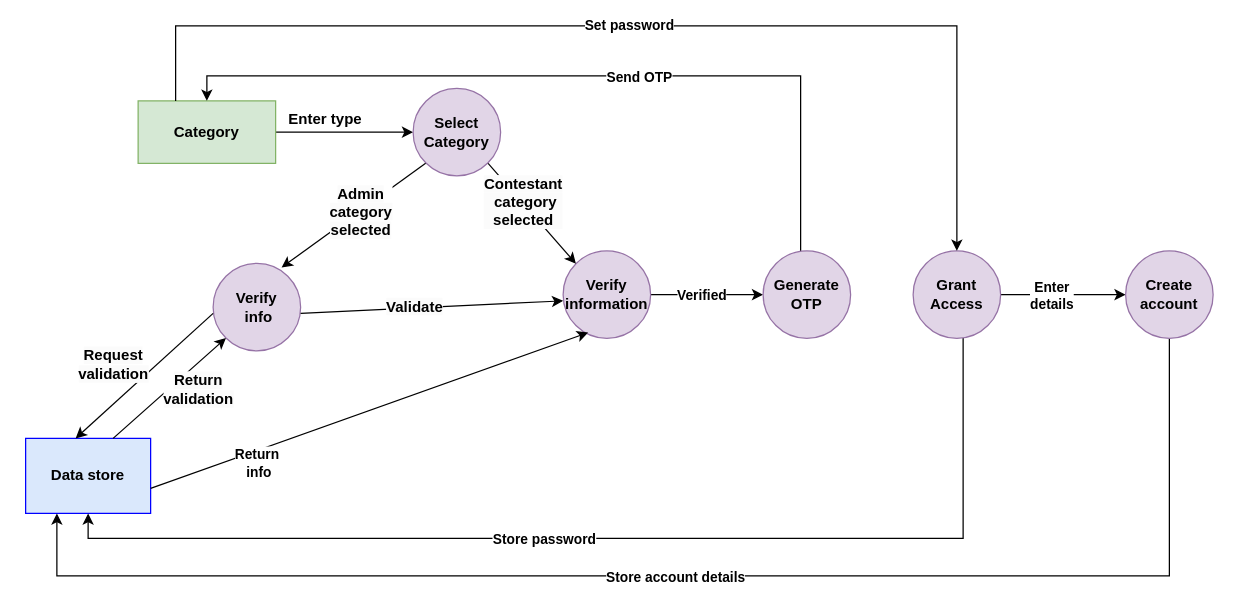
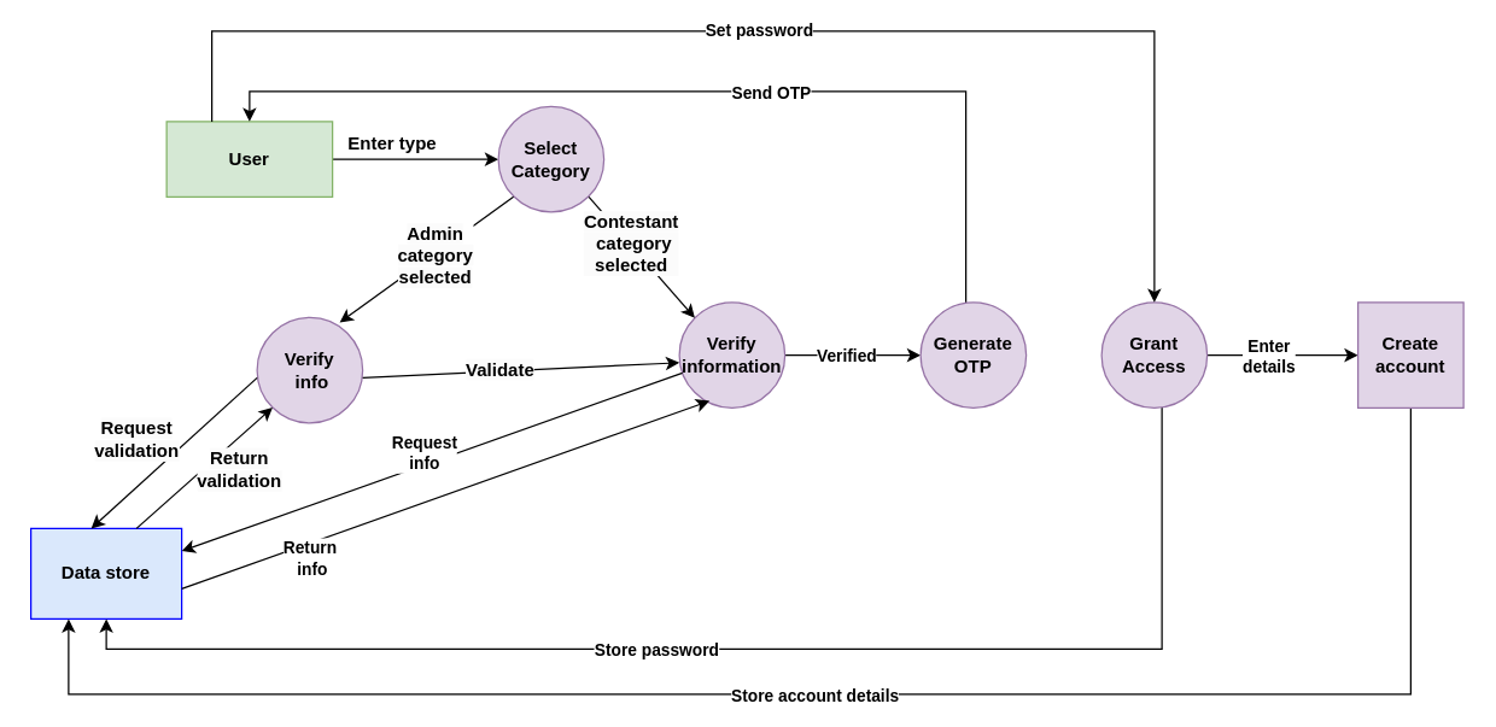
  <mxCell id="0" />
  <mxCell id="1" parent="0" />
  <mxCell id="2" value="&lt;b&gt;Verify&lt;/b&gt;&lt;br&gt;&lt;div&gt;&lt;font style=&quot;font-size: 12px;&quot;&gt;&lt;b style=&quot;&quot;&gt;&amp;nbsp;info&lt;/b&gt;&lt;/font&gt;&lt;/div&gt;" style="ellipse;whiteSpace=wrap;html=1;aspect=fixed;fillColor=#e1d5e7;strokeColor=#9673a6;" parent="1" vertex="1"><mxGeometry x="170" y="210" width="70" height="70" as="geometry" /></mxCell>
  <mxCell id="3" style="edgeStyle=orthogonalEdgeStyle;rounded=0;orthogonalLoop=1;jettySize=auto;html=1;exitX=1;exitY=0.5;exitDx=0;exitDy=0;entryX=0;entryY=0.5;entryDx=0;entryDy=0;" parent="1" source="4" target="5" edge="1"><mxGeometry relative="1" as="geometry" /></mxCell>
- <mxCell id="4" value="&lt;b&gt;&lt;font style=&quot;font-size: 12px;&quot;&gt;Category&lt;/font&gt;&lt;/b&gt;" style="rounded=0;whiteSpace=wrap;html=1;fillColor=#d5e8d4;strokeColor=#82b366;" parent="1" vertex="1"><mxGeometry x="110" y="80" width="110" height="50" as="geometry" /></mxCell>
+ <mxCell id="4" value="&lt;b&gt;&lt;font style=&quot;font-size: 12px;&quot;&gt;User&lt;/font&gt;&lt;/b&gt;" style="rounded=0;whiteSpace=wrap;html=1;fillColor=#d5e8d4;strokeColor=#82b366;" parent="1" vertex="1"><mxGeometry x="110" y="80" width="110" height="50" as="geometry" /></mxCell>
  <mxCell id="5" value="&lt;font style=&quot;font-size: 12px;&quot;&gt;&lt;b style=&quot;&quot;&gt;Select Category&lt;/b&gt;&lt;/font&gt;" style="ellipse;whiteSpace=wrap;html=1;aspect=fixed;fillColor=#e1d5e7;strokeColor=#9673a6;" parent="1" vertex="1"><mxGeometry x="330" y="70" width="70" height="70" as="geometry" /></mxCell>
  <mxCell id="6" value="&lt;b&gt;Enter type&lt;/b&gt;" style="text;html=1;align=center;verticalAlign=middle;whiteSpace=wrap;rounded=0;" parent="1" vertex="1"><mxGeometry x="220" y="80" width="80" height="30" as="geometry" /></mxCell>
  <mxCell id="7" value="" style="endArrow=classic;html=1;rounded=0;exitX=0.143;exitY=0.857;exitDx=0;exitDy=0;exitPerimeter=0;entryX=0.782;entryY=0.047;entryDx=0;entryDy=0;entryPerimeter=0;" parent="1" source="5" target="2" edge="1"><mxGeometry width="50" height="50" relative="1" as="geometry"><mxPoint x="339.98" y="140" as="sourcePoint" /><mxPoint x="250" y="216" as="targetPoint" /></mxGeometry></mxCell>
  <mxCell id="8" value="&lt;b style=&quot;font-size: 12px; text-wrap: wrap; background-color: rgb(251, 251, 251);&quot;&gt;Admin category selected&lt;/b&gt;" style="edgeLabel;html=1;align=center;verticalAlign=middle;resizable=0;points=[];" parent="7" vertex="1" connectable="0"><mxGeometry x="-0.087" y="1" relative="1" as="geometry"><mxPoint as="offset" /></mxGeometry></mxCell>
  <mxCell id="9" style="edgeStyle=orthogonalEdgeStyle;rounded=0;orthogonalLoop=1;jettySize=auto;html=1;entryX=0;entryY=0.5;entryDx=0;entryDy=0;" parent="1" source="11" target="27" edge="1"><mxGeometry relative="1" as="geometry" /></mxCell>
  <mxCell id="10" value="&lt;b&gt;Verified&lt;/b&gt;" style="edgeLabel;html=1;align=center;verticalAlign=middle;resizable=0;points=[];" parent="9" vertex="1" connectable="0"><mxGeometry x="-0.316" relative="1" as="geometry"><mxPoint x="9" as="offset" /></mxGeometry></mxCell>
  <mxCell id="11" value="&lt;b&gt;Verify&lt;/b&gt;&lt;br&gt;&lt;div&gt;&lt;font style=&quot;font-size: 12px;&quot;&gt;&lt;b style=&quot;&quot;&gt;information&lt;/b&gt;&lt;/font&gt;&lt;/div&gt;" style="ellipse;whiteSpace=wrap;html=1;aspect=fixed;fillColor=#e1d5e7;strokeColor=#9673a6;" parent="1" vertex="1"><mxGeometry x="450" y="200" width="70" height="70" as="geometry" /></mxCell>
  <mxCell id="12" value="" style="endArrow=classic;html=1;rounded=0;entryX=0;entryY=0;entryDx=0;entryDy=0;" parent="1" target="11" edge="1"><mxGeometry width="50" height="50" relative="1" as="geometry"><mxPoint x="390" y="130" as="sourcePoint" /><mxPoint x="440" y="80" as="targetPoint" /></mxGeometry></mxCell>
  <mxCell id="13" value="&lt;b style=&quot;font-size: 12px; text-wrap: wrap; background-color: rgb(251, 251, 251);&quot;&gt;Contestant&lt;/b&gt;&lt;div style=&quot;font-size: 12px; text-wrap: wrap; background-color: rgb(251, 251, 251);&quot;&gt;&lt;b&gt;&amp;nbsp;category selected&lt;/b&gt;&lt;/div&gt;" style="edgeLabel;html=1;align=center;verticalAlign=middle;resizable=0;points=[];" parent="12" vertex="1" connectable="0"><mxGeometry x="-0.225" y="1" relative="1" as="geometry"><mxPoint as="offset" /></mxGeometry></mxCell>
  <mxCell id="14" value="&lt;b&gt;Data store&lt;/b&gt;" style="rounded=0;whiteSpace=wrap;html=1;fillColor=#dae8fc;strokeColor=#0000FF;" parent="1" vertex="1"><mxGeometry x="20" y="350" width="100" height="60" as="geometry" /></mxCell>
  <mxCell id="15" value="" style="endArrow=classic;html=1;rounded=0;entryX=0.4;entryY=0;entryDx=0;entryDy=0;entryPerimeter=0;" parent="1" target="14" edge="1"><mxGeometry width="50" height="50" relative="1" as="geometry"><mxPoint x="170" y="250" as="sourcePoint" /><mxPoint x="70" y="340" as="targetPoint" /></mxGeometry></mxCell>
  <mxCell id="16" value="&lt;b style=&quot;font-size: 12px; text-wrap: wrap; background-color: rgb(251, 251, 251);&quot;&gt;Request validation&lt;/b&gt;" style="edgeLabel;html=1;align=center;verticalAlign=middle;resizable=0;points=[];" parent="15" vertex="1" connectable="0"><mxGeometry x="0.065" y="-1" relative="1" as="geometry"><mxPoint x="-21" y="-12" as="offset" /></mxGeometry></mxCell>
  <mxCell id="17" value="" style="endArrow=classic;html=1;rounded=0;" parent="1" edge="1"><mxGeometry width="50" height="50" relative="1" as="geometry"><mxPoint x="240" y="250" as="sourcePoint" /><mxPoint x="450" y="240" as="targetPoint" /></mxGeometry></mxCell>
  <mxCell id="18" value="&lt;b style=&quot;font-size: 12px; text-wrap: wrap; background-color: rgb(251, 251, 251);&quot;&gt;Validate&lt;/b&gt;" style="edgeLabel;html=1;align=center;verticalAlign=middle;resizable=0;points=[];" parent="17" vertex="1" connectable="0"><mxGeometry x="-0.135" y="1" relative="1" as="geometry"><mxPoint as="offset" /></mxGeometry></mxCell>
  <mxCell id="19" value="" style="endArrow=classic;html=1;rounded=0;entryX=0;entryY=1;entryDx=0;entryDy=0;exitX=0.7;exitY=0;exitDx=0;exitDy=0;exitPerimeter=0;" parent="1" source="14" target="2" edge="1"><mxGeometry width="50" height="50" relative="1" as="geometry"><mxPoint x="80" y="350" as="sourcePoint" /><mxPoint x="130" y="300" as="targetPoint" /></mxGeometry></mxCell>
  <mxCell id="20" value="&lt;b style=&quot;font-size: 12px; text-wrap: wrap; background-color: rgb(251, 251, 251);&quot;&gt;Return validation&lt;/b&gt;" style="edgeLabel;html=1;align=center;verticalAlign=middle;resizable=0;points=[];" parent="19" vertex="1" connectable="0"><mxGeometry x="0.006" y="-1" relative="1" as="geometry"><mxPoint x="21" as="offset" /></mxGeometry></mxCell>
+ <mxCell id="21" value="&lt;div&gt;&lt;br&gt;&lt;/div&gt;&lt;div&gt;&lt;br&gt;&lt;/div&gt;&lt;div&gt;&lt;br&gt;&lt;/div&gt;&lt;div&gt;&lt;br&gt;&lt;/div&gt;" style="endArrow=classic;html=1;rounded=0;entryX=1;entryY=0.25;entryDx=0;entryDy=0;" parent="1" source="11" target="14" edge="1"><mxGeometry width="50" height="50" relative="1" as="geometry"><mxPoint x="340" y="330" as="sourcePoint" /><mxPoint x="390" y="280" as="targetPoint" /></mxGeometry></mxCell>
+ <mxCell id="22" value="&lt;b&gt;Request&lt;/b&gt;&lt;div&gt;&lt;b&gt;info&lt;/b&gt;&lt;/div&gt;" style="edgeLabel;html=1;align=center;verticalAlign=middle;resizable=0;points=[];" parent="21" vertex="1" connectable="0"><mxGeometry x="0.001" y="3" relative="1" as="geometry"><mxPoint x="-7" y="-9" as="offset" /></mxGeometry></mxCell>
  <mxCell id="23" value="" style="endArrow=classic;html=1;rounded=0;entryX=0.286;entryY=0.934;entryDx=0;entryDy=0;entryPerimeter=0;" parent="1" target="11" edge="1"><mxGeometry width="50" height="50" relative="1" as="geometry"><mxPoint x="120" y="390" as="sourcePoint" /><mxPoint x="170" y="340" as="targetPoint" /></mxGeometry></mxCell>
  <mxCell id="24" value="&lt;b&gt;Return&lt;/b&gt;&lt;div&gt;&lt;b&gt;&amp;nbsp;info&lt;/b&gt;&lt;/div&gt;" style="edgeLabel;html=1;align=center;verticalAlign=middle;resizable=0;points=[];" parent="23" vertex="1" connectable="0"><mxGeometry x="-0.51" y="3" relative="1" as="geometry"><mxPoint y="13" as="offset" /></mxGeometry></mxCell>
  <mxCell id="25" style="edgeStyle=orthogonalEdgeStyle;rounded=0;orthogonalLoop=1;jettySize=auto;html=1;entryX=0.5;entryY=0;entryDx=0;entryDy=0;" parent="1" source="27" target="4" edge="1"><mxGeometry relative="1" as="geometry"><Array as="points"><mxPoint x="640" y="60" /><mxPoint x="165" y="60" /></Array></mxGeometry></mxCell>
  <mxCell id="26" value="&lt;b&gt;Send OTP&lt;/b&gt;" style="edgeLabel;html=1;align=center;verticalAlign=middle;resizable=0;points=[];" parent="25" vertex="1" connectable="0"><mxGeometry x="-0.151" relative="1" as="geometry"><mxPoint as="offset" /></mxGeometry></mxCell>
  <mxCell id="27" value="&lt;b&gt;Generate&lt;/b&gt;&lt;div&gt;&lt;b&gt;OTP&lt;/b&gt;&lt;/div&gt;" style="ellipse;whiteSpace=wrap;html=1;aspect=fixed;fillColor=#e1d5e7;strokeColor=#9673a6;" parent="1" vertex="1"><mxGeometry x="610" y="200" width="70" height="70" as="geometry" /></mxCell>
  <mxCell id="28" style="edgeStyle=orthogonalEdgeStyle;rounded=0;orthogonalLoop=1;jettySize=auto;html=1;entryX=0.5;entryY=1;entryDx=0;entryDy=0;" parent="1" source="32" target="14" edge="1"><mxGeometry relative="1" as="geometry"><Array as="points"><mxPoint x="770" y="430" /><mxPoint x="70" y="430" /></Array></mxGeometry></mxCell>
  <mxCell id="29" value="&lt;b&gt;Store password&lt;/b&gt;" style="edgeLabel;html=1;align=center;verticalAlign=middle;resizable=0;points=[];" parent="28" vertex="1" connectable="0"><mxGeometry x="0.126" relative="1" as="geometry"><mxPoint as="offset" /></mxGeometry></mxCell>
  <mxCell id="30" style="edgeStyle=orthogonalEdgeStyle;rounded=0;orthogonalLoop=1;jettySize=auto;html=1;entryX=0;entryY=0.5;entryDx=0;entryDy=0;" parent="1" source="32" target="37" edge="1"><mxGeometry relative="1" as="geometry" /></mxCell>
  <mxCell id="31" value="&lt;b&gt;Enter&lt;/b&gt;&lt;div&gt;&lt;b&gt;details&lt;/b&gt;&lt;/div&gt;" style="edgeLabel;html=1;align=center;verticalAlign=middle;resizable=0;points=[];" parent="30" vertex="1" connectable="0"><mxGeometry x="-0.291" y="2" relative="1" as="geometry"><mxPoint x="5" y="2" as="offset" /></mxGeometry></mxCell>
  <mxCell id="32" value="&lt;b&gt;Grant Access&lt;/b&gt;" style="ellipse;whiteSpace=wrap;html=1;aspect=fixed;fillColor=#e1d5e7;strokeColor=#9673a6;" parent="1" vertex="1"><mxGeometry x="730" y="200" width="70" height="70" as="geometry" /></mxCell>
  <mxCell id="33" value="" style="endArrow=classic;html=1;rounded=0;entryX=0.5;entryY=0;entryDx=0;entryDy=0;" parent="1" target="32" edge="1"><mxGeometry width="50" height="50" relative="1" as="geometry"><mxPoint x="140" y="80" as="sourcePoint" /><mxPoint x="765" y="190" as="targetPoint" /><Array as="points"><mxPoint x="140" y="20" /><mxPoint x="765" y="20" /></Array></mxGeometry></mxCell>
  <mxCell id="34" value="&lt;b&gt;Set password&lt;/b&gt;" style="edgeLabel;html=1;align=center;verticalAlign=middle;resizable=0;points=[];" parent="33" vertex="1" connectable="0"><mxGeometry x="-0.025" y="-1" relative="1" as="geometry"><mxPoint y="-2" as="offset" /></mxGeometry></mxCell>
  <mxCell id="35" style="edgeStyle=orthogonalEdgeStyle;rounded=0;orthogonalLoop=1;jettySize=auto;html=1;entryX=0.25;entryY=1;entryDx=0;entryDy=0;" parent="1" source="37" target="14" edge="1"><mxGeometry relative="1" as="geometry"><Array as="points"><mxPoint x="935" y="460" /><mxPoint x="45" y="460" /></Array></mxGeometry></mxCell>
  <mxCell id="36" value="&lt;b&gt;Store account details&lt;/b&gt;" style="edgeLabel;html=1;align=center;verticalAlign=middle;resizable=0;points=[];" parent="35" vertex="1" connectable="0"><mxGeometry x="0.037" relative="1" as="geometry"><mxPoint as="offset" /></mxGeometry></mxCell>
- <mxCell id="37" value="&lt;b&gt;Create account&lt;/b&gt;" style="ellipse;whiteSpace=wrap;html=1;aspect=fixed;fillColor=#e1d5e7;strokeColor=#9673a6;" parent="1" vertex="1"><mxGeometry x="900" y="200" width="70" height="70" as="geometry" /></mxCell>
+ <mxCell id="37" value="&lt;b&gt;Create account&lt;/b&gt;" style="whiteSpace=wrap;html=1;aspect=fixed;fillColor=#e1d5e7;strokeColor=#9673a6;rounded=0;" parent="1" vertex="1"><mxGeometry x="900" y="200" width="70" height="70" as="geometry" /></mxCell>
